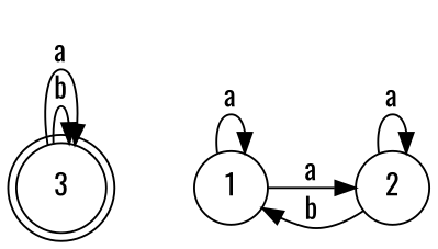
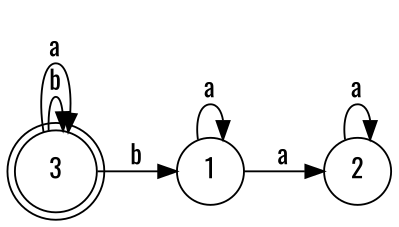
  digraph {
    fontname=Oswald
    rankdir=LR
    node [fontname=Oswald shape=circle]
    edge [fontname=Oswald]
    1
    2
    3 [shape=doublecircle]
    1 -> 1 [label=a]
    1 -> 2 [label=a]
-   2 -> 1 [label=b]
+   3 -> 1 [label=b]
    2 -> 2 [label=a]
    3 -> 3 [label=b]
    3 -> 3 [label=a]
  }
